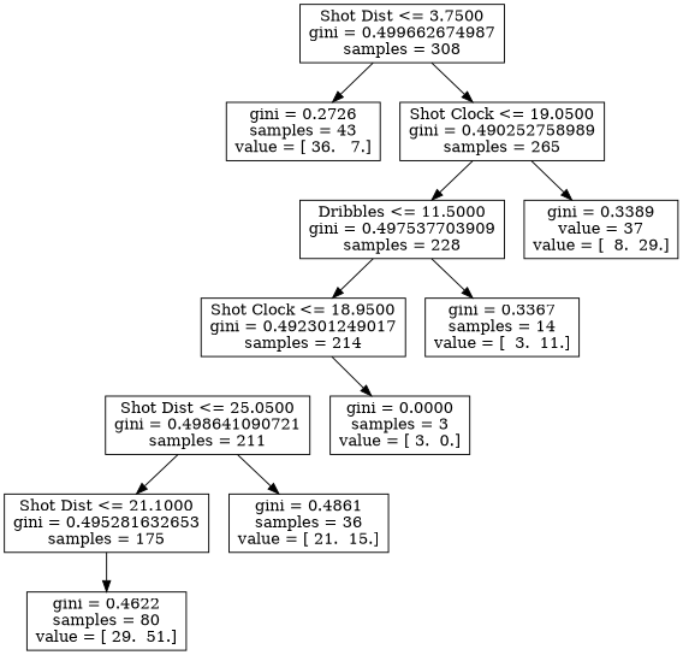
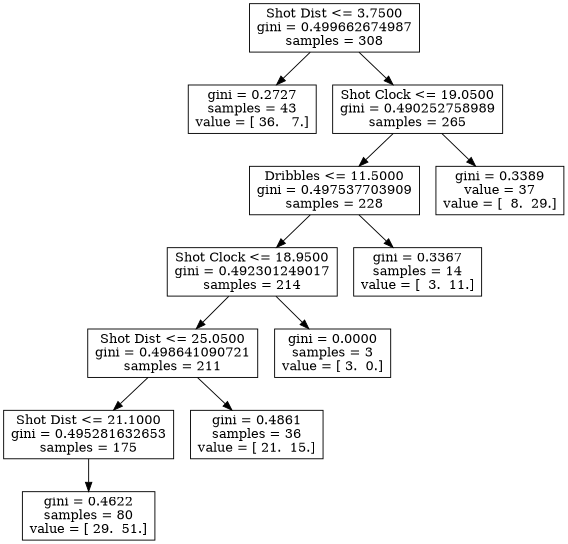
  digraph {
    node [shape=box]
    n1 [label="Shot Dist <= 3.7500\ngini = 0.499662674987\nsamples = 308"]
-   n2 [label="gini = 0.2726\nsamples = 43\nvalue = [ 36.   7.]"]
+   n2 [label="gini = 0.2727\nsamples = 43\nvalue = [ 36.   7.]"]
    n3 [label="Shot Clock <= 19.0500\ngini = 0.490252758989\nsamples = 265"]
    n4 [label="Dribbles <= 11.5000\ngini = 0.497537703909\nsamples = 228"]
    n5 [label="gini = 0.3389\nvalue = 37\nvalue = [  8.  29.]"]
    n6 [label="Shot Clock <= 18.9500\ngini = 0.492301249017\nsamples = 214"]
    n7 [label="gini = 0.3367\nsamples = 14\nvalue = [  3.  11.]"]
    n8 [label="Shot Dist <= 25.0500\ngini = 0.498641090721\nsamples = 211"]
    n9 [label="gini = 0.0000\nsamples = 3\nvalue = [ 3.  0.]"]
    n10 [label="Shot Dist <= 21.1000\ngini = 0.495281632653\nsamples = 175"]
    n11 [label="gini = 0.4861\nsamples = 36\nvalue = [ 21.  15.]"]
    n12 [label="gini = 0.4622\nsamples = 80\nvalue = [ 29.  51.]"]
    n1 -> n2
    n1 -> n3
    n3 -> n4
    n3 -> n5
    n4 -> n6
    n4 -> n7
+   n6 -> n8
    n6 -> n9
    n8 -> n10
    n8 -> n11
    n10 -> n12
  }
